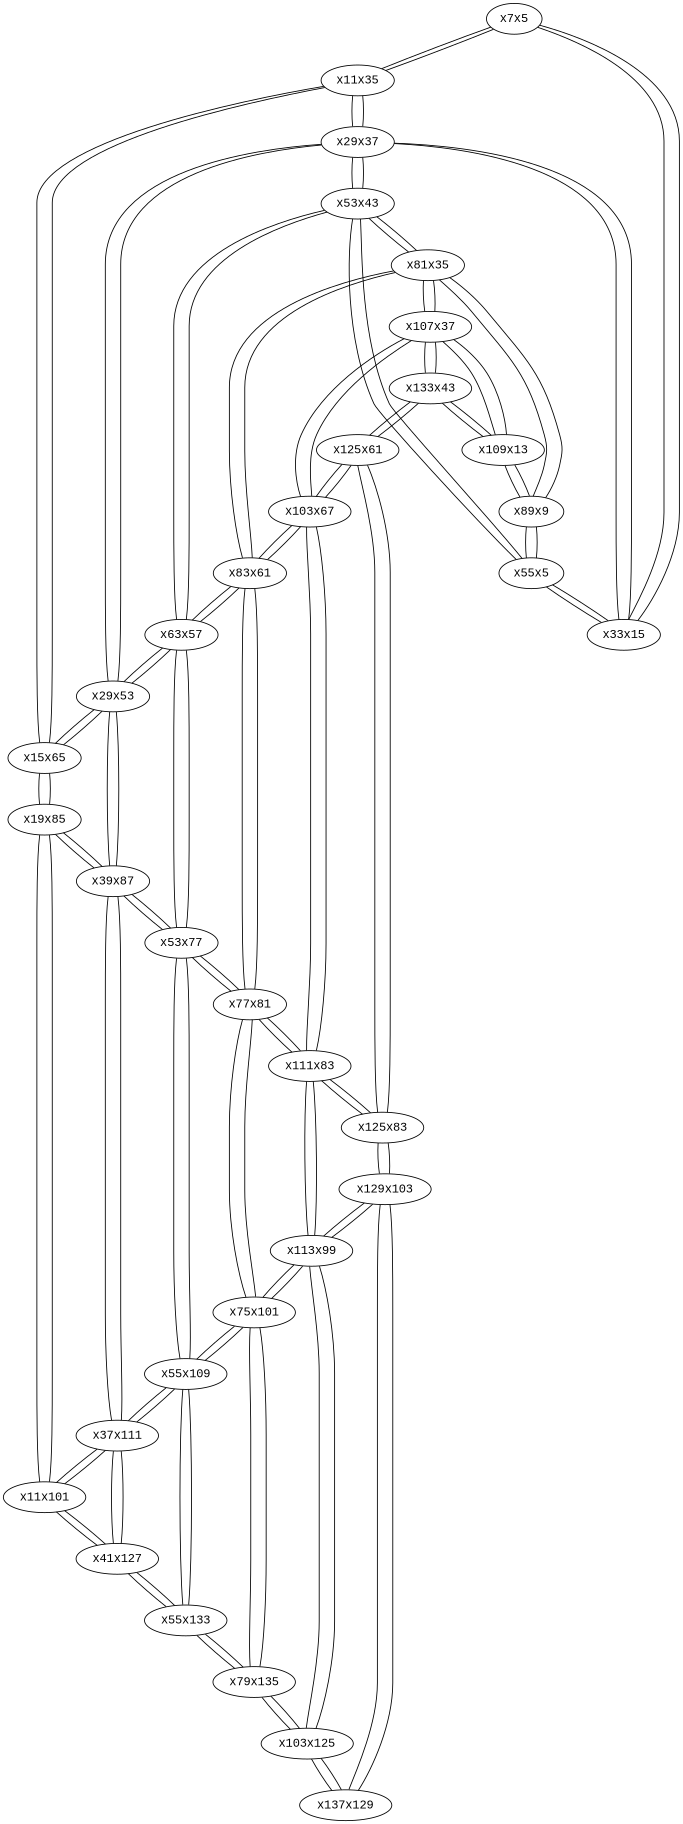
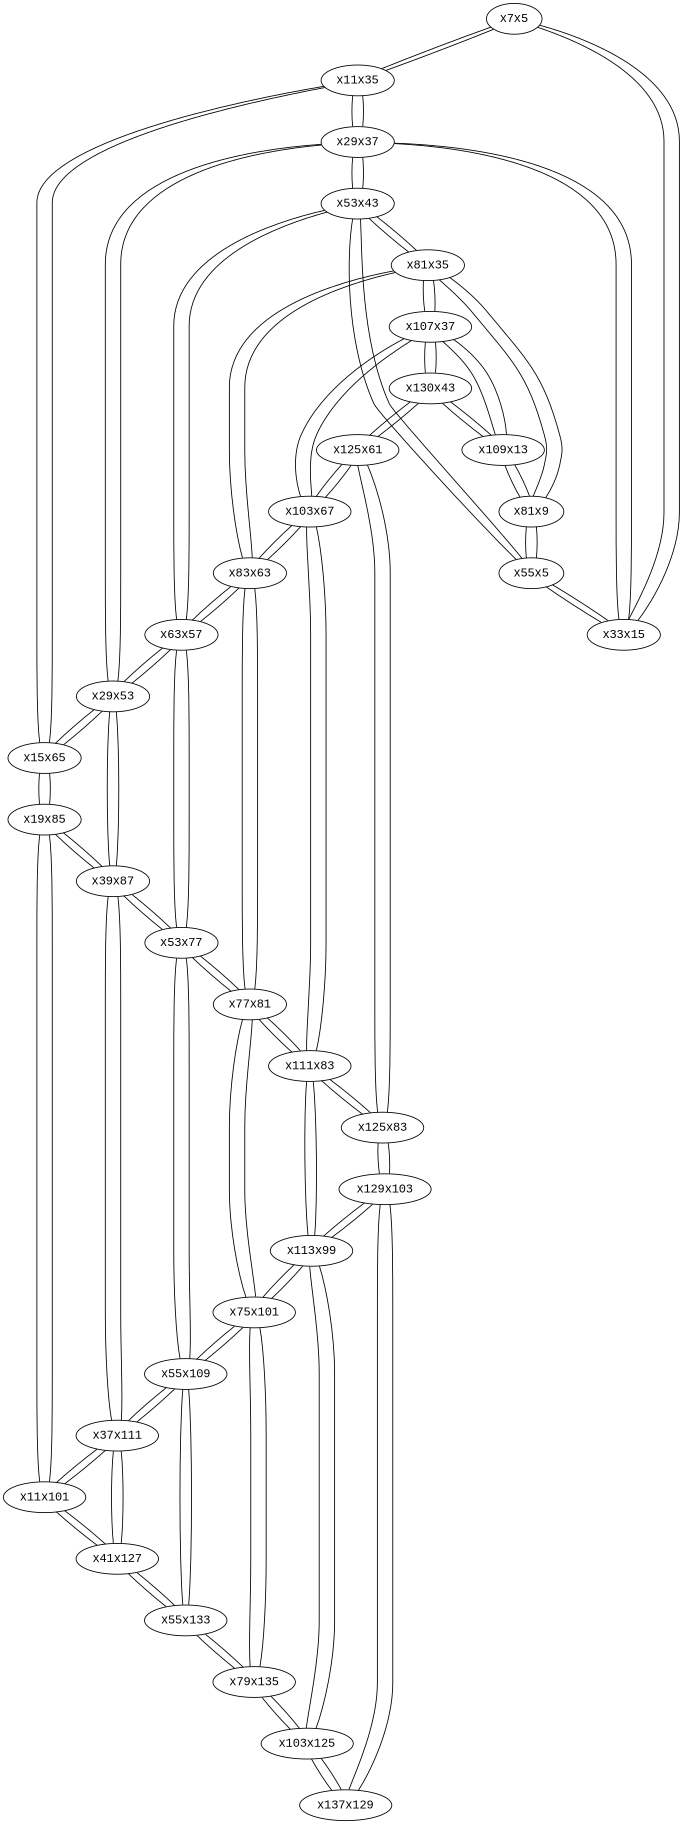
  graph {
    fontname="Liberation Mono"
    node [fontname="Liberation Mono"]
    edge [fontname="Liberation Mono"]
    x7x5
    x11x35
    x33x15
    x15x65
    x29x37
    x55x5
    x19x85
    x29x53
    x53x43
-   x89x9
+   x89x9 [label=x81x9]
    x11x101
    x39x87
    x63x57
    x81x35
    x37x111
    x41x127
    x55x109
    x55x133
    x53x77
    x75x101
    x79x135
-   x83x61
+   x83x61 [label=x83x63]
    x77x81
    x107x37
    x103x67
    x109x13
    x113x99
    x111x83
    x103x125
-   x133x43
+   x133x43 [label=x130x43]
    x125x83
    x129x103
    x137x129
    x125x61
    x7x5 -- x11x35
    x7x5 -- x33x15
    x11x35 -- x7x5
    x11x35 -- x15x65
    x11x35 -- x29x37
    x33x15 -- x7x5
    x33x15 -- x29x37
    x33x15 -- x55x5
    x15x65 -- x11x35
    x15x65 -- x19x85
    x15x65 -- x29x53
    x29x37 -- x11x35
    x29x37 -- x33x15
    x29x37 -- x29x53
    x29x37 -- x53x43
    x55x5 -- x33x15
    x55x5 -- x53x43
    x55x5 -- x89x9
    x19x85 -- x15x65
    x19x85 -- x11x101
    x19x85 -- x39x87
    x29x53 -- x15x65
    x29x53 -- x29x37
    x29x53 -- x39x87
    x29x53 -- x63x57
    x53x43 -- x29x37
    x53x43 -- x55x5
    x53x43 -- x63x57
    x53x43 -- x81x35
    x89x9 -- x55x5
    x89x9 -- x81x35
    x89x9 -- x109x13
    x11x101 -- x19x85
    x11x101 -- x37x111
    x11x101 -- x41x127
    x39x87 -- x19x85
    x39x87 -- x29x53
    x39x87 -- x37x111
    x39x87 -- x53x77
    x63x57 -- x29x53
    x63x57 -- x53x43
    x63x57 -- x53x77
    x63x57 -- x83x61
    x81x35 -- x53x43
    x81x35 -- x89x9
    x81x35 -- x83x61
    x81x35 -- x107x37
    x37x111 -- x11x101
    x37x111 -- x39x87
    x37x111 -- x41x127
    x37x111 -- x55x109
    x41x127 -- x11x101
    x41x127 -- x37x111
    x41x127 -- x55x133
    x55x109 -- x37x111
    x55x109 -- x55x133
    x55x109 -- x53x77
    x55x109 -- x75x101
    x55x133 -- x41x127
    x55x133 -- x55x109
    x55x133 -- x79x135
    x53x77 -- x39x87
    x53x77 -- x63x57
    x53x77 -- x55x109
    x53x77 -- x77x81
    x75x101 -- x55x109
    x75x101 -- x79x135
    x75x101 -- x77x81
    x75x101 -- x113x99
    x79x135 -- x55x133
    x79x135 -- x75x101
    x79x135 -- x103x125
    x83x61 -- x63x57
    x83x61 -- x81x35
    x83x61 -- x77x81
    x83x61 -- x103x67
    x77x81 -- x53x77
    x77x81 -- x75x101
    x77x81 -- x83x61
    x77x81 -- x111x83
    x107x37 -- x81x35
    x107x37 -- x103x67
    x107x37 -- x109x13
    x107x37 -- x133x43
    x103x67 -- x83x61
    x103x67 -- x107x37
    x103x67 -- x111x83
    x103x67 -- x125x61
    x109x13 -- x89x9
    x109x13 -- x107x37
    x109x13 -- x133x43
    x113x99 -- x75x101
    x113x99 -- x111x83
    x113x99 -- x103x125
    x113x99 -- x129x103
    x111x83 -- x77x81
    x111x83 -- x103x67
    x111x83 -- x113x99
    x111x83 -- x125x83
    x103x125 -- x79x135
    x103x125 -- x113x99
    x103x125 -- x137x129
    x133x43 -- x107x37
    x133x43 -- x109x13
    x133x43 -- x125x61
    x125x83 -- x111x83
    x125x83 -- x129x103
    x125x83 -- x125x61
    x129x103 -- x113x99
    x129x103 -- x125x83
    x129x103 -- x137x129
    x137x129 -- x103x125
    x137x129 -- x129x103
    x125x61 -- x103x67
    x125x61 -- x133x43
    x125x61 -- x125x83
  }
